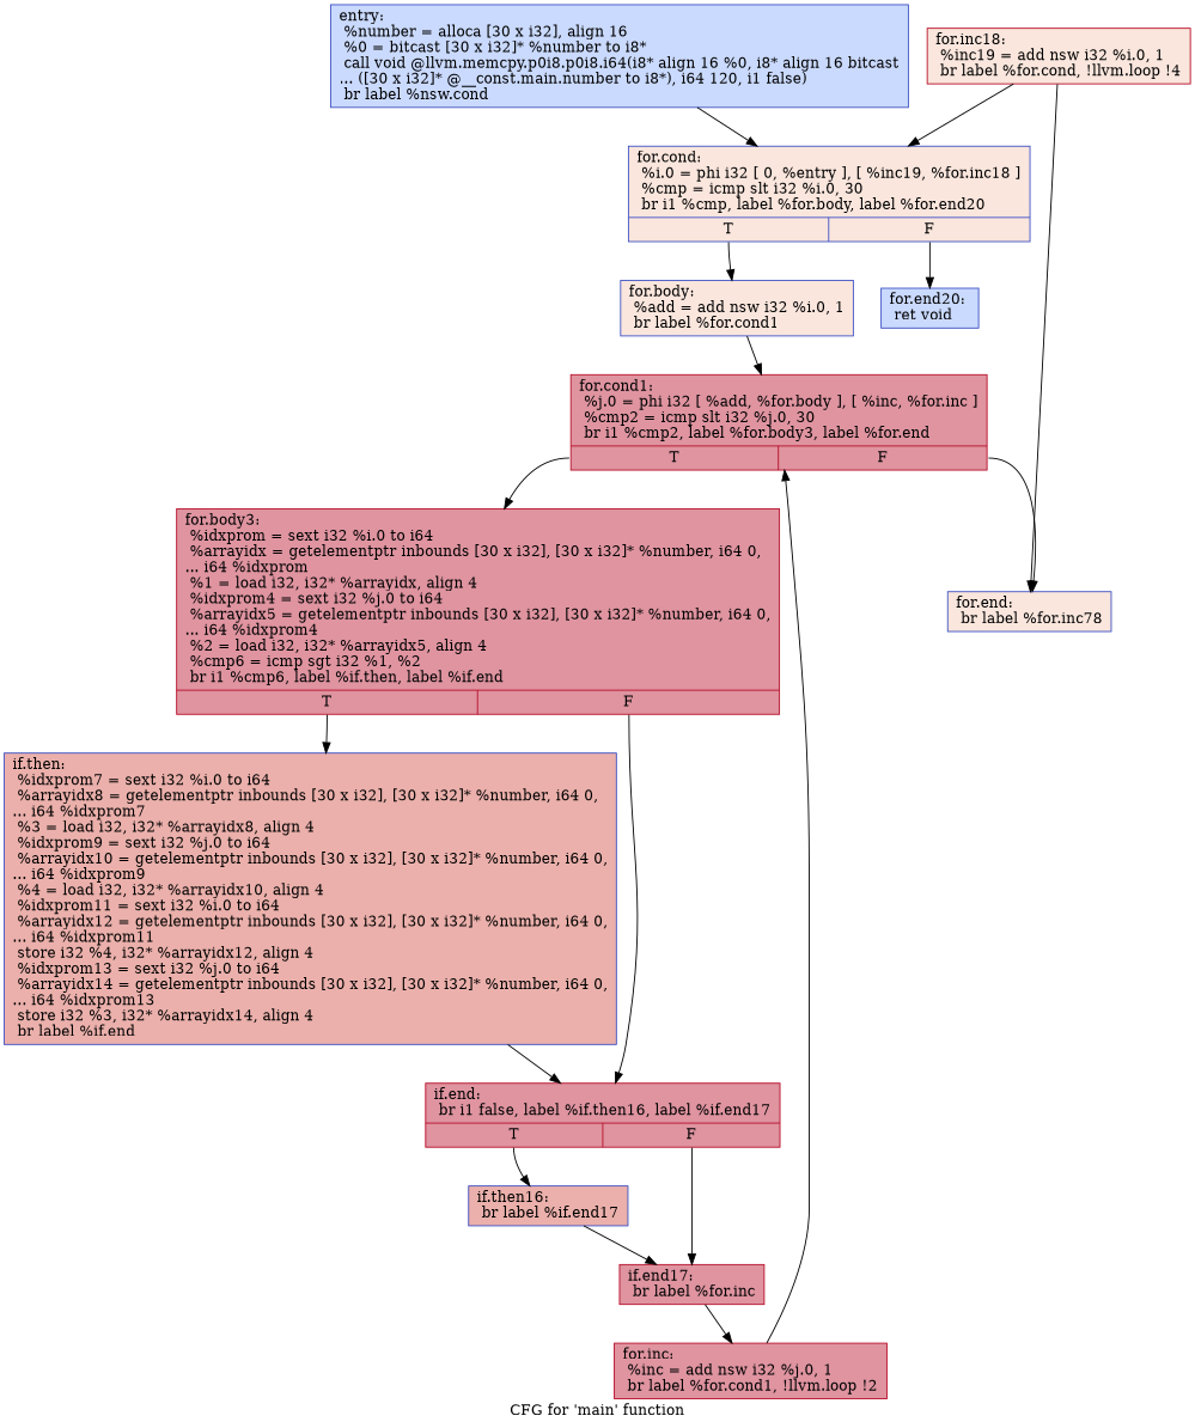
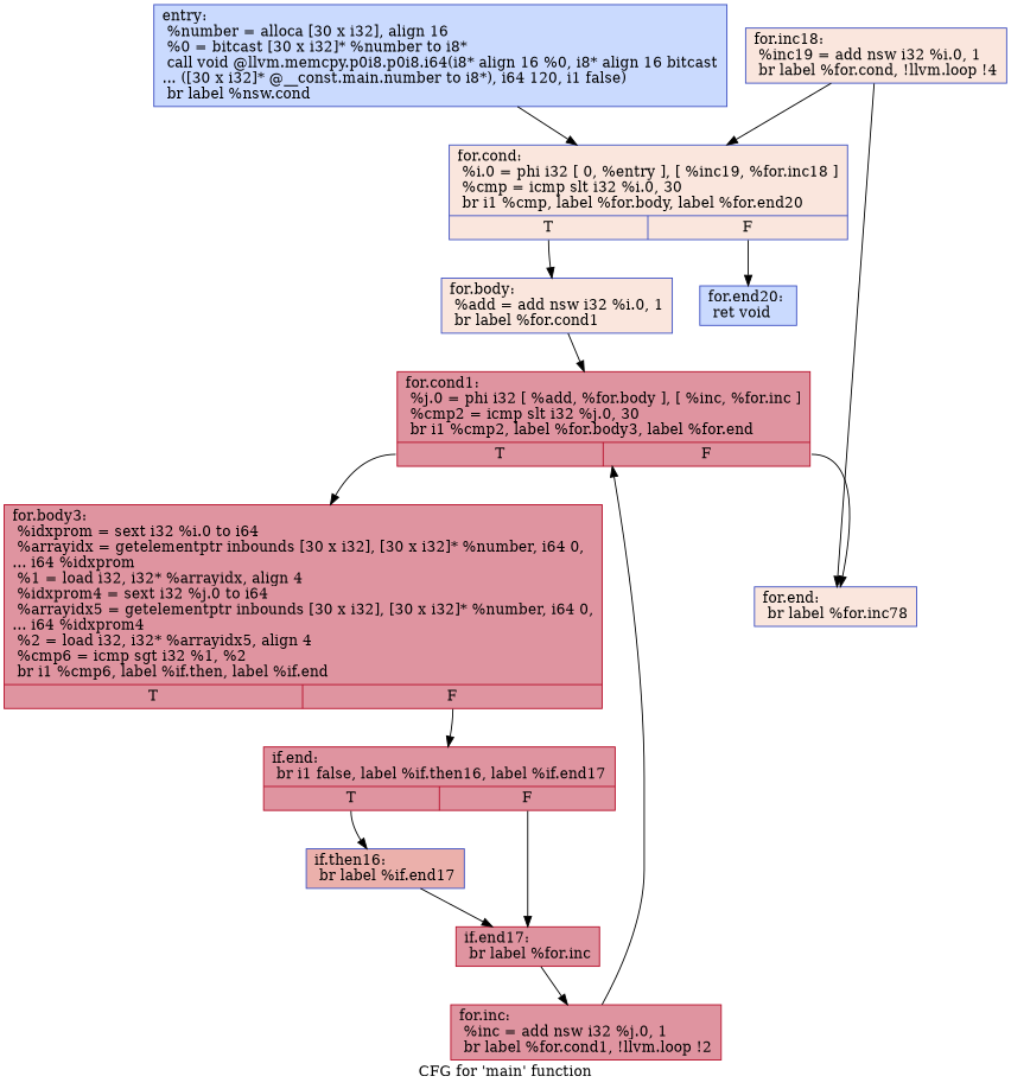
  digraph {
    label="CFG for 'main' function"
    node [color="#3d50c3ff" fillcolor="#b70d2870" shape=record style=filled]
    n1 [fillcolor="#88abfd70" label="{entry:\l  %number = alloca [30 x i32], align 16\l  %0 = bitcast [30 x i32]* %number to i8*\l  call void @llvm.memcpy.p0i8.p0i8.i64(i8* align 16 %0, i8* align 16 bitcast\l... ([30 x i32]* @__const.main.number to i8*), i64 120, i1 false)\l  br label %nsw.cond\l}"]
    n2 [fillcolor="#f3c7b170" label="{for.cond:                                         \l  %i.0 = phi i32 [ 0, %entry ], [ %inc19, %for.inc18 ]\l  %cmp = icmp slt i32 %i.0, 30\l  br i1 %cmp, label %for.body, label %for.end20\l|{<s0>T|<s1>F}}"]
    n3 [fillcolor="#f3c7b170" label="{for.body:                                         \l  %add = add nsw i32 %i.0, 1\l  br label %for.cond1\l}"]
    n4 [fillcolor="#88abfd70" label="{for.end20:                                        \l  ret void\l}"]
    n5 [color="#b70d28ff" label="{for.cond1:                                        \l  %j.0 = phi i32 [ %add, %for.body ], [ %inc, %for.inc ]\l  %cmp2 = icmp slt i32 %j.0, 30\l  br i1 %cmp2, label %for.body3, label %for.end\l|{<s0>T|<s1>F}}"]
    n6 [color="#b70d28ff" label="{for.body3:                                        \l  %idxprom = sext i32 %i.0 to i64\l  %arrayidx = getelementptr inbounds [30 x i32], [30 x i32]* %number, i64 0,\l... i64 %idxprom\l  %1 = load i32, i32* %arrayidx, align 4\l  %idxprom4 = sext i32 %j.0 to i64\l  %arrayidx5 = getelementptr inbounds [30 x i32], [30 x i32]* %number, i64 0,\l... i64 %idxprom4\l  %2 = load i32, i32* %arrayidx5, align 4\l  %cmp6 = icmp sgt i32 %1, %2\l  br i1 %cmp6, label %if.then, label %if.end\l|{<s0>T|<s1>F}}"]
    n7 [fillcolor="#f3c7b170" label="{for.end:                                          \l  br label %for.inc78\l}"]
-   n8 [fillcolor="#d24b4070" label="{if.then:                                          \l  %idxprom7 = sext i32 %i.0 to i64\l  %arrayidx8 = getelementptr inbounds [30 x i32], [30 x i32]* %number, i64 0,\l... i64 %idxprom7\l  %3 = load i32, i32* %arrayidx8, align 4\l  %idxprom9 = sext i32 %j.0 to i64\l  %arrayidx10 = getelementptr inbounds [30 x i32], [30 x i32]* %number, i64 0,\l... i64 %idxprom9\l  %4 = load i32, i32* %arrayidx10, align 4\l  %idxprom11 = sext i32 %i.0 to i64\l  %arrayidx12 = getelementptr inbounds [30 x i32], [30 x i32]* %number, i64 0,\l... i64 %idxprom11\l  store i32 %4, i32* %arrayidx12, align 4\l  %idxprom13 = sext i32 %j.0 to i64\l  %arrayidx14 = getelementptr inbounds [30 x i32], [30 x i32]* %number, i64 0,\l... i64 %idxprom13\l  store i32 %3, i32* %arrayidx14, align 4\l  br label %if.end\l}"]
    n9 [color="#b70d28ff" label="{if.end:                                           \l  br i1 false, label %if.then16, label %if.end17\l|{<s0>T|<s1>F}}"]
    n10 [fillcolor="#d24b4070" label="{if.then16:                                        \l  br label %if.end17\l}"]
    n11 [color="#b70d28ff" label="{if.end17:                                         \l  br label %for.inc\l}"]
-   n12 [color="#b70d28ff" fillcolor="#f3c7b170" label="{for.inc18:                                        \l  %inc19 = add nsw i32 %i.0, 1\l  br label %for.cond, !llvm.loop !4\l}"]
+   n12 [fillcolor="#f3c7b170" label="{for.inc18:                                        \l  %inc19 = add nsw i32 %i.0, 1\l  br label %for.cond, !llvm.loop !4\l}"]
    n13 [color="#b70d28ff" label="{for.inc:                                          \l  %inc = add nsw i32 %j.0, 1\l  br label %for.cond1, !llvm.loop !2\l}"]
    n1 -> n2
    n2 -> n3 [tailport=s0]
    n2 -> n4 [tailport=s1]
    n3 -> n5
    n5 -> n6 [tailport=s0]
    n5 -> n7 [tailport=s1]
-   n6 -> n8 [tailport=s0]
    n6 -> n9 [tailport=s1]
-   n8 -> n9
    n9 -> n10 [tailport=s0]
    n9 -> n11 [tailport=s1]
    n10 -> n11
    n11 -> n13
    n12 -> n2
    n12 -> n7
    n13 -> n5
  }
